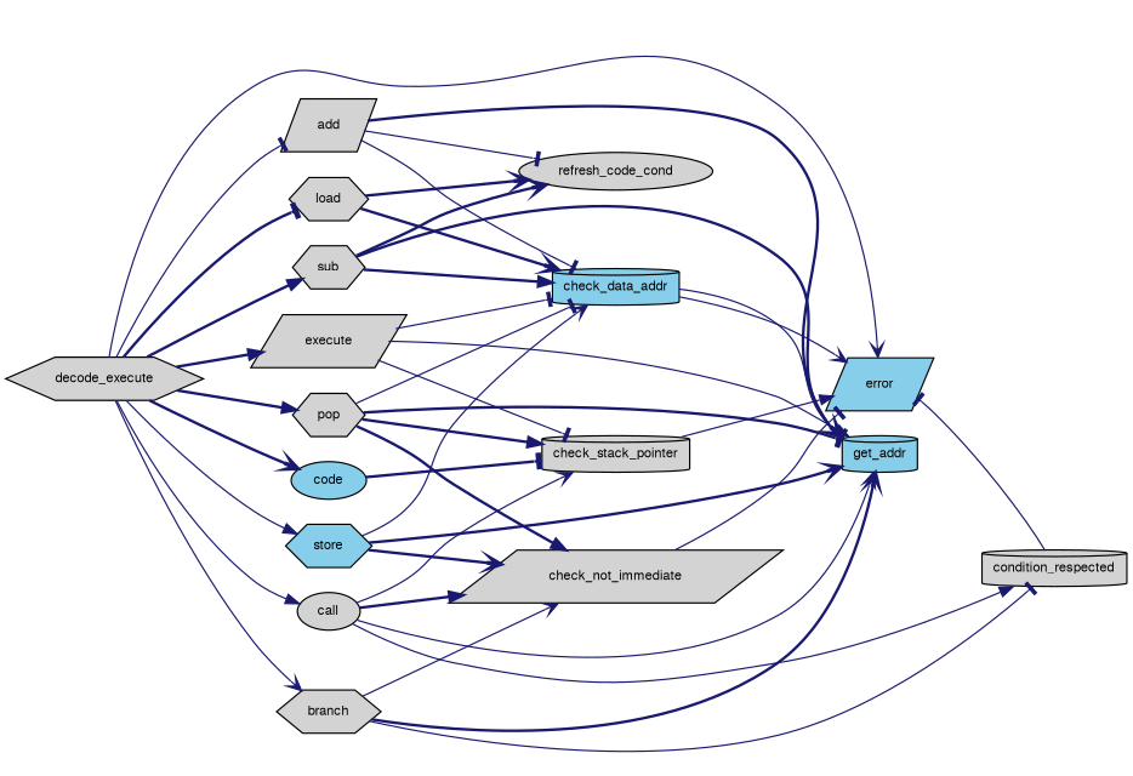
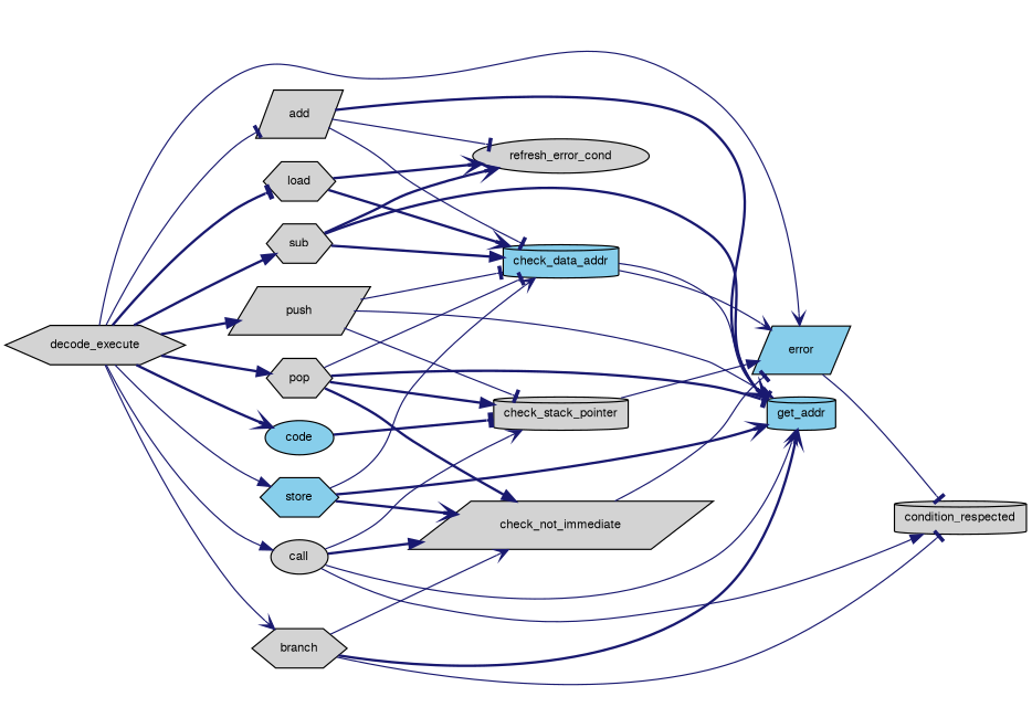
  digraph {
    rankdir=LR
    node [color=black fillcolor=lightgrey fontname=FreeSans fontsize=10 shape=hexagon style=filled]
    edge [arrowhead=vee color=midnightblue fontname=FreeSans fontsize=10 labelfontname=FreeSans labelfontsize=10 style=solid]
    n1 [fontcolor=black height=0.2 label=decode_execute width=0.4]
    n2 [height=0.2 label=add shape=parallelogram width=0.4]
    n3 [fillcolor=skyblue height=0.2 label=error shape=parallelogram width=0.4]
    n4 [height=0.2 label=branch width=0.4]
    n5 [height=0.2 label=call shape=ellipse width=0.4]
    n6 [height=0.2 label=load width=0.4]
    n7 [height=0.2 label=pop width=0.4]
-   n8 [height=0.2 label=execute shape=parallelogram width=0.4]
+   n8 [height=0.2 label=push shape=parallelogram width=0.4]
    n9 [fillcolor=skyblue height=0.2 label=code shape=ellipse width=0.4]
    n10 [fillcolor=skyblue height=0.2 label=store width=0.4]
    n11 [height=0.2 label=sub width=0.4]
    n12 [fillcolor=skyblue height=0.2 label=check_data_addr shape=cylinder width=0.4]
    n13 [fillcolor=skyblue height=0.2 label=get_addr shape=cylinder width=0.4]
-   n14 [height=0.2 label=refresh_code_cond shape=ellipse width=0.4]
+   n14 [height=0.2 label=refresh_error_cond shape=ellipse width=0.4]
    n15 [height=0.2 label=check_not_immediate shape=parallelogram width=0.4]
    n16 [height=0.2 label=condition_respected shape=cylinder width=0.4]
    n17 [height=0.2 label=check_stack_pointer shape=cylinder width=0.4]
    n1 -> n2 [arrowhead=tee]
    n1 -> n3
    n1 -> n4
    n1 -> n5 [arrowhead=normal]
    n1 -> n6 [arrowhead=tee style=bold]
    n1 -> n7 [arrowhead=normal style=bold]
    n1 -> n8 [arrowhead=normal style=bold]
    n1 -> n9 [style=bold]
    n1 -> n10 [arrowhead=normal]
    n1 -> n11 [arrowhead=normal style=bold]
    n2 -> n12 [arrowhead=tee]
    n2 -> n13 [style=bold]
    n2 -> n14 [arrowhead=tee]
    n4 -> n13 [style=bold]
    n4 -> n15
    n4 -> n16 [arrowhead=tee]
    n5 -> n13
    n5 -> n15 [arrowhead=normal style=bold]
    n5 -> n16 [arrowhead=normal]
    n5 -> n17
    n6 -> n12 [style=bold]
    n6 -> n14 [style=bold]
    n7 -> n12 [arrowhead=tee]
    n7 -> n13 [arrowhead=tee style=bold]
    n7 -> n15 [arrowhead=normal style=bold]
    n7 -> n17 [arrowhead=normal style=bold]
    n8 -> n12 [arrowhead=tee]
    n8 -> n13 [arrowhead=normal]
    n8 -> n17 [arrowhead=tee]
    n9 -> n17 [arrowhead=tee style=bold]
    n10 -> n12
    n10 -> n13 [style=bold]
    n10 -> n15 [style=bold]
    n11 -> n12 [arrowhead=normal style=bold]
    n11 -> n13 [style=bold]
    n11 -> n14 [style=bold]
    n12 -> n3
    n12 -> n13 [arrowhead=tee]
    n15 -> n3 [arrowhead=tee]
-   n16 -> n3 [arrowhead=tee]
+   n3 -> n16 [arrowhead=tee]
    n17 -> n3 [arrowhead=normal]
  }
